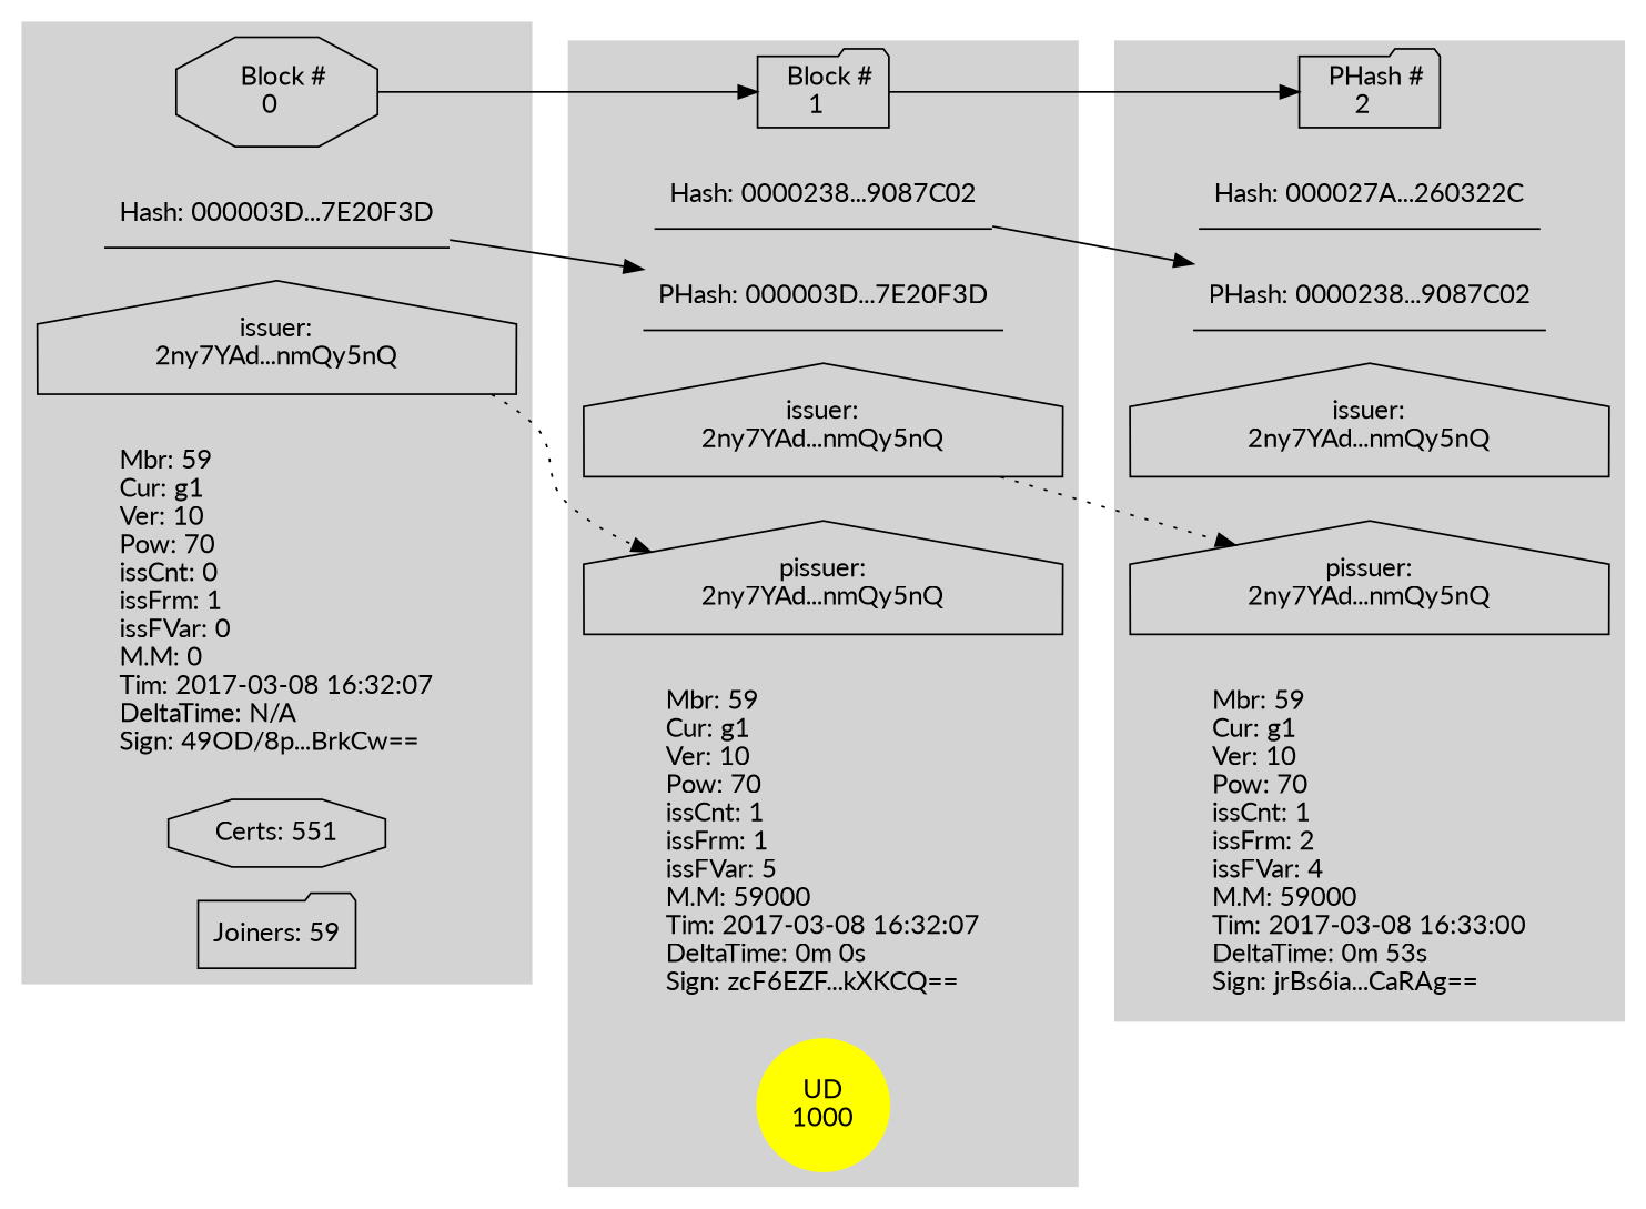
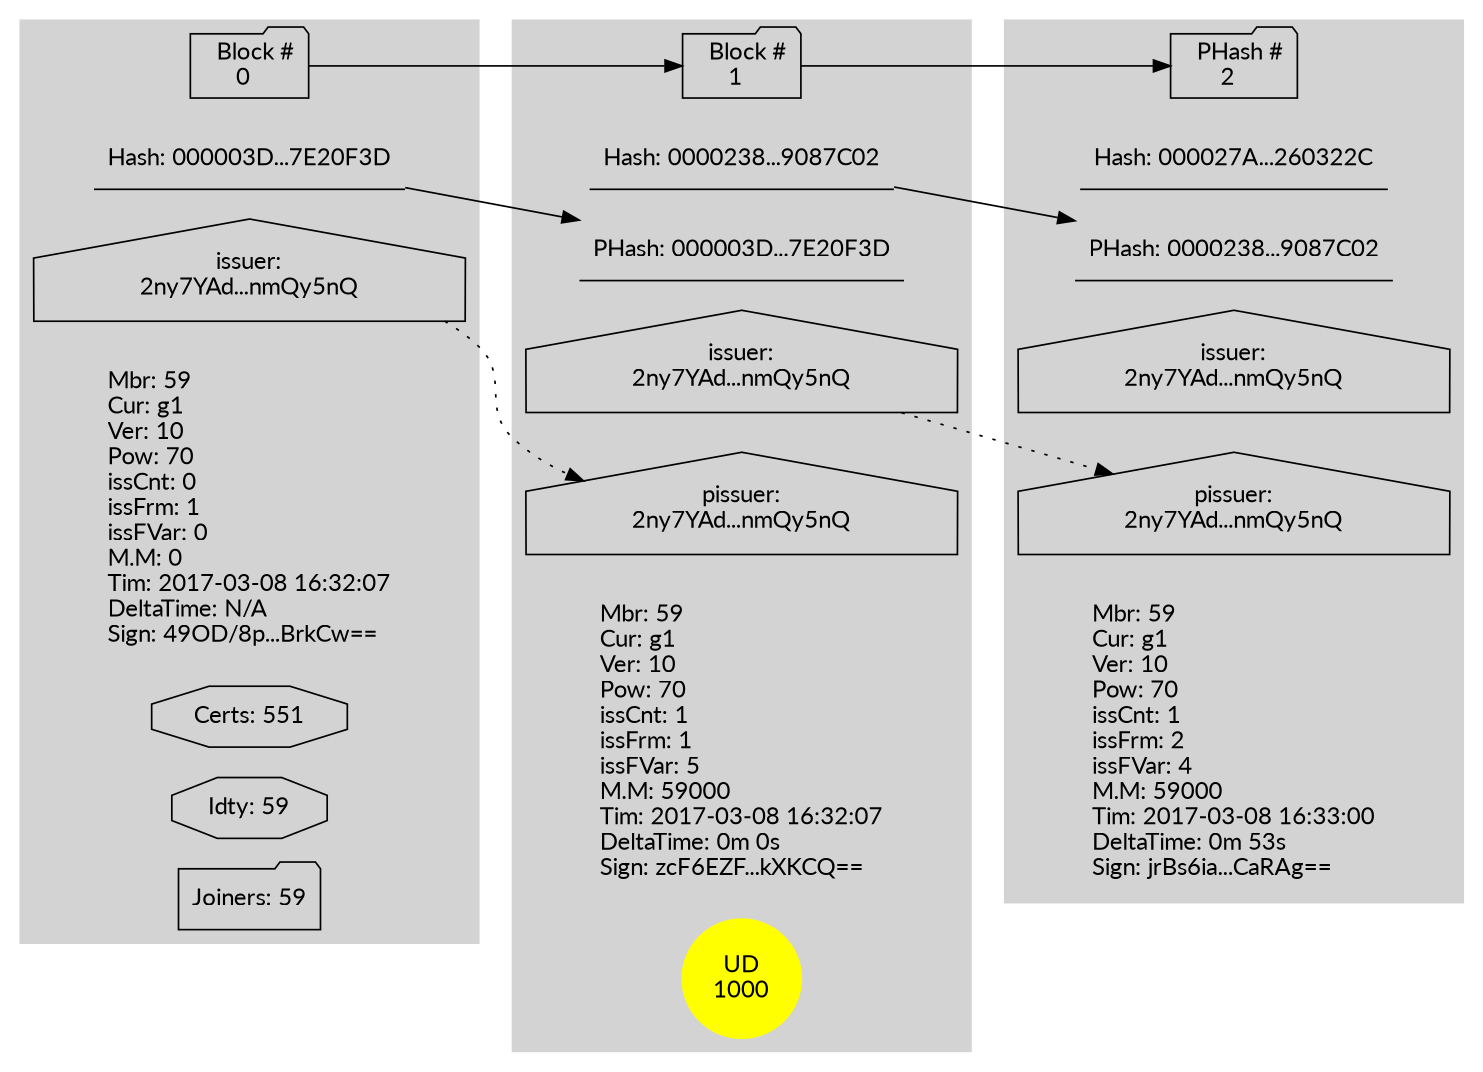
  digraph {
    fontname=Lato
    rankdir=LR
    node [fontname=Lato shape=underline]
    edge [fontname=Lato weight=0]
-   n1 [label="  Block #\n0  " shape=octagon]
+   n1 [label="  Block #\n0  " shape=folder]
    n2 [label="Hash: 000003D...7E20F3D"]
    n3 [label="issuer:\n2ny7YAd...nmQy5nQ" shape=house]
    n4 [label="Mbr: 59\lCur: g1\lVer: 10\lPow: 70\lissCnt: 0\lissFrm: 1\lissFVar: 0\lM.M: 0\lTim: 2017-03-08 16:32:07\lDeltaTime: N/A\lSign: 49OD/8p...BrkCw==\l" labeljust=l shape=plaintext]
    n5 [label="Certs: 551" shape=octagon]
+   n6 [label="Idty: 59" shape=octagon]
    n7 [label="Joiners: 59" shape=folder]
    n8 [label="  Block #\n1  " shape=folder]
    n9 [label="Hash: 0000238...9087C02"]
    n10 [label="PHash: 000003D...7E20F3D"]
    n11 [label="issuer:\n2ny7YAd...nmQy5nQ" shape=house]
    n12 [label="pissuer:\n2ny7YAd...nmQy5nQ" shape=house]
    n13 [label="Mbr: 59\lCur: g1\lVer: 10\lPow: 70\lissCnt: 1\lissFrm: 1\lissFVar: 5\lM.M: 59000\lTim: 2017-03-08 16:32:07\lDeltaTime: 0m 0s\lSign: zcF6EZF...kXKCQ==\l" labeljust=l shape=plaintext]
    n14 [color=yellow label="UD\n1000" shape=circle style=filled]
    n15 [label="  PHash #\n2  " shape=folder]
    n16 [label="Hash: 000027A...260322C"]
    n17 [label="PHash: 0000238...9087C02"]
    n18 [label="issuer:\n2ny7YAd...nmQy5nQ" shape=house]
    n19 [label="pissuer:\n2ny7YAd...nmQy5nQ" shape=house]
    n20 [label="Mbr: 59\lCur: g1\lVer: 10\lPow: 70\lissCnt: 1\lissFrm: 2\lissFVar: 4\lM.M: 59000\lTim: 2017-03-08 16:33:00\lDeltaTime: 0m 53s\lSign: jrBs6ia...CaRAg==\l" labeljust=l shape=plaintext]
    subgraph cluster_1 {
      color=lightgrey
      rankdir=TB
      style=filled
      n1
      n2
      n3
      n4
      n5
+     n6
      n7
    }
    subgraph cluster_2 {
      color=lightgrey
      rankdir=TB
      style=filled
      n8
      n9
      n10
      n11
      n12
      n13
      n14
    }
    subgraph cluster_3 {
      color=lightgrey
      rankdir=TB
      style=filled
      n15
      n16
      n17
      n18
      n19
      n20
    }
    subgraph cluster_4 {
      color=black
    }
    n1 -> n8 [weight=10]
    n2 -> n10 [style=solid]
    n3 -> n12 [style=dotted]
    n8 -> n15 [weight=10]
    n9 -> n17 [style=solid]
    n11 -> n19 [style=dotted]
  }
